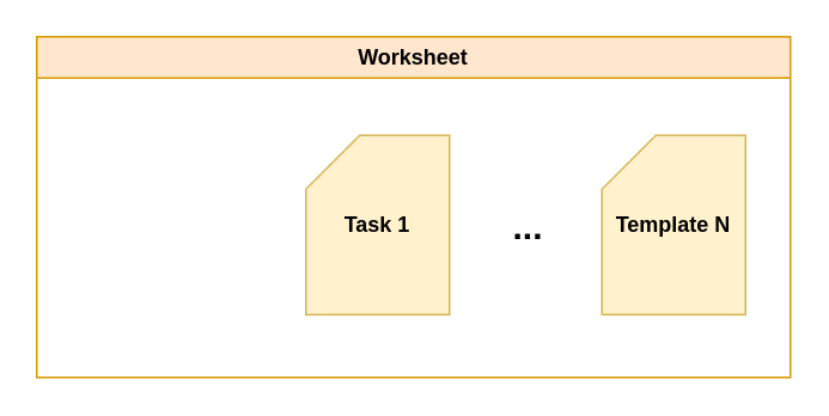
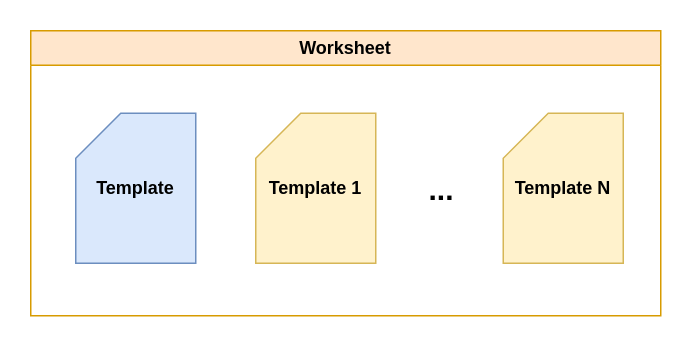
  <mxCell id="0" />
  <mxCell id="1" parent="0" />
- <mxCell id="3" value="&lt;b&gt;Task 1&lt;br&gt;&lt;/b&gt;" style="shape=card;whiteSpace=wrap;html=1;fillColor=#fff2cc;strokeColor=#d6b656;" vertex="1" parent="1"><mxGeometry x="170" y="75" width="80" height="100" as="geometry" /></mxCell>
+ <mxCell id="2" value="&lt;b&gt;Template&lt;br&gt;&lt;/b&gt;" style="shape=card;whiteSpace=wrap;html=1;fillColor=#dae8fc;strokeColor=#6c8ebf;" vertex="1" parent="1"><mxGeometry x="50" y="75" width="80" height="100" as="geometry" /></mxCell>
+ <mxCell id="3" value="&lt;b&gt;Template 1&lt;br&gt;&lt;/b&gt;" style="shape=card;whiteSpace=wrap;html=1;fillColor=#fff2cc;strokeColor=#d6b656;" vertex="1" parent="1"><mxGeometry x="170" y="75" width="80" height="100" as="geometry" /></mxCell>
  <mxCell id="4" value="&lt;b&gt;Template N&lt;br&gt;&lt;/b&gt;" style="shape=card;whiteSpace=wrap;html=1;fillColor=#fff2cc;strokeColor=#d6b656;" vertex="1" parent="1"><mxGeometry x="335" y="75" width="80" height="100" as="geometry" /></mxCell>
  <mxCell id="5" value="Worksheet" style="swimlane;whiteSpace=wrap;html=1;fillColor=#ffe6cc;strokeColor=#d79b00;" vertex="1" parent="1"><mxGeometry x="20" y="20" width="420" height="190" as="geometry" /></mxCell>
  <mxCell id="6" value="..." style="text;html=1;strokeColor=none;fillColor=none;align=center;verticalAlign=middle;whiteSpace=wrap;rounded=0;fontStyle=1;fontSize=20;" vertex="1" parent="5"><mxGeometry x="244" y="90" width="60" height="30" as="geometry" /></mxCell>
